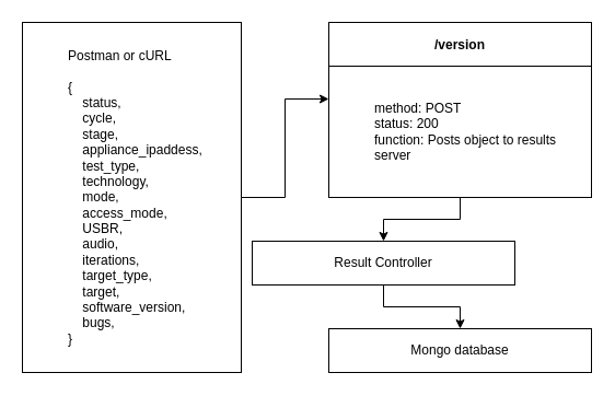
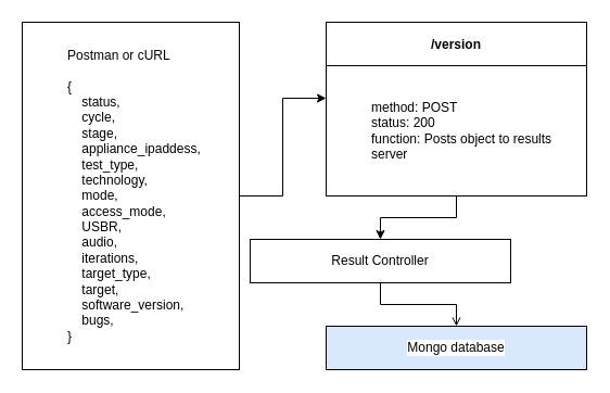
  <mxCell id="0" />
  <mxCell id="1" parent="0" />
- <mxCell id="2" value="Mongo database" style="rounded=0;whiteSpace=wrap;html=1;labelBackgroundColor=#FFFFFF;align=center;" vertex="1" parent="1"><mxGeometry x="300" y="300" width="240" height="40" as="geometry" /></mxCell>
- <mxCell id="3" style="edgeStyle=orthogonalEdgeStyle;rounded=0;orthogonalLoop=1;jettySize=auto;html=1;exitX=0.5;exitY=1;exitDx=0;exitDy=0;entryX=0.5;entryY=0;entryDx=0;entryDy=0;startArrow=none;startFill=0;endArrow=classic;endFill=1;" edge="1" parent="1" source="4" target="2"><mxGeometry relative="1" as="geometry" /></mxCell>
+ <mxCell id="2" value="Mongo database" style="rounded=0;whiteSpace=wrap;html=1;labelBackgroundColor=#FFFFFF;align=center;fillColor=#dae8fc;" vertex="1" parent="1"><mxGeometry x="300" y="300" width="240" height="40" as="geometry" /></mxCell>
+ <mxCell id="3" style="edgeStyle=orthogonalEdgeStyle;rounded=0;orthogonalLoop=1;jettySize=auto;html=1;exitX=0.5;exitY=1;exitDx=0;exitDy=0;entryX=0.5;entryY=0;entryDx=0;entryDy=0;startArrow=none;startFill=0;endArrow=open;endFill=1;" edge="1" parent="1" source="4" target="2"><mxGeometry relative="1" as="geometry" /></mxCell>
  <mxCell id="4" value="Result Controller" style="rounded=0;whiteSpace=wrap;html=1;labelBackgroundColor=#FFFFFF;align=center;" vertex="1" parent="1"><mxGeometry x="230" y="220" width="240" height="40" as="geometry" /></mxCell>
  <mxCell id="5" style="edgeStyle=orthogonalEdgeStyle;rounded=0;orthogonalLoop=1;jettySize=auto;html=1;exitX=0.5;exitY=1;exitDx=0;exitDy=0;entryX=0.5;entryY=0;entryDx=0;entryDy=0;startArrow=none;startFill=0;endArrow=classic;endFill=1;" edge="1" parent="1" source="11" target="4"><mxGeometry relative="1" as="geometry"><mxPoint x="160" y="220" as="sourcePoint" /><Array as="points" /></mxGeometry></mxCell>
  <mxCell id="6" style="edgeStyle=orthogonalEdgeStyle;rounded=0;orthogonalLoop=1;jettySize=auto;html=1;exitX=1;exitY=0.5;exitDx=0;exitDy=0;entryX=0;entryY=0.25;entryDx=0;entryDy=0;startArrow=none;startFill=0;endArrow=classic;endFill=1;" edge="1" parent="1" source="7" target="11"><mxGeometry relative="1" as="geometry"><mxPoint x="100" y="180" as="targetPoint" /></mxGeometry></mxCell>
  <mxCell id="7" value="&lt;blockquote style=&quot;margin: 0 0 0 40px ; border: none ; padding: 0px&quot;&gt;Postman or cURL&lt;/blockquote&gt;&lt;br&gt;&lt;blockquote style=&quot;margin: 0 0 0 40px ; border: none ; padding: 0px&quot;&gt;{&lt;br&gt;&amp;nbsp; &amp;nbsp; status,&lt;br&gt;&amp;nbsp; &amp;nbsp; cycle,&lt;br&gt;&amp;nbsp; &amp;nbsp; stage,&lt;br&gt;&amp;nbsp; &amp;nbsp; appliance_ipaddess,&lt;br&gt;&amp;nbsp; &amp;nbsp; test_type,&lt;br&gt;&amp;nbsp; &amp;nbsp; technology,&lt;br&gt;&amp;nbsp; &amp;nbsp; mode,&lt;br&gt;&amp;nbsp; &amp;nbsp; access_mode,&lt;br&gt;&amp;nbsp; &amp;nbsp; USBR,&lt;br&gt;&amp;nbsp; &amp;nbsp; audio,&lt;br&gt;&amp;nbsp; &amp;nbsp; iterations,&lt;br&gt;&amp;nbsp; &amp;nbsp; target_type,&lt;br&gt;&amp;nbsp; &amp;nbsp; target,&lt;br&gt;&amp;nbsp; &amp;nbsp; software_version,&lt;br&gt;&amp;nbsp; &amp;nbsp; bugs,&lt;div&gt;}&lt;/div&gt;&lt;/blockquote&gt;" style="rounded=0;whiteSpace=wrap;html=1;labelBackgroundColor=#FFFFFF;align=left;" vertex="1" parent="1"><mxGeometry x="20" y="20" width="200" height="320" as="geometry" /></mxCell>
  <mxCell id="8" value="" style="shape=table;childLayout=tableLayout;rowLines=0;columnLines=0;startSize=0;fillColor=none;collapsible=0;recursiveResize=0;expand=0;pointerEvents=0;labelBackgroundColor=#FFFFFF;align=left;" vertex="1" parent="1"><mxGeometry x="300" y="20" width="240" height="160" as="geometry" /></mxCell>
  <mxCell id="9" value="" style="swimlane;horizontal=0;points=[[0,0.5],[1,0.5]];portConstraint=eastwest;startSize=0;collapsible=0;recursiveResize=0;expand=0;pointerEvents=0;labelBackgroundColor=#FFFFFF;align=left;" vertex="1" parent="8"><mxGeometry width="240" height="160" as="geometry" /></mxCell>
  <mxCell id="10" value="/version" style="swimlane;connectable=0;startSize=40;collapsible=0;recursiveResize=0;expand=0;pointerEvents=0;labelBackgroundColor=#FFFFFF;align=center;" vertex="1" parent="9"><mxGeometry width="240" height="160" as="geometry"><mxRectangle width="240" height="160" as="alternateBounds" /></mxGeometry></mxCell>
  <mxCell id="11" value="&lt;blockquote style=&quot;margin: 0 0 0 40px ; border: none ; padding: 0px&quot;&gt;method: POST&lt;br&gt;status: 200&lt;div&gt;function: Posts object to results server&lt;/div&gt;&lt;/blockquote&gt;" style="whiteSpace=wrap;html=1;labelBackgroundColor=#FFFFFF;align=left;" vertex="1" parent="10"><mxGeometry y="40" width="240" height="120" as="geometry" /></mxCell>
